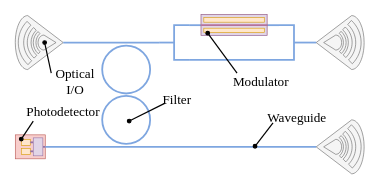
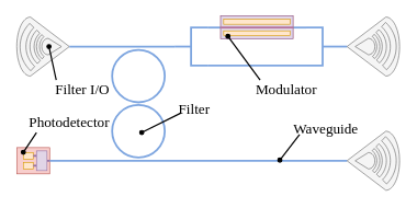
  <mxCell id="0" />
  <mxCell id="1" parent="0" />
  <mxCell id="2" value="" style="group;movable=0;resizable=0;rotatable=0;deletable=0;editable=0;locked=1;connectable=0;" parent="1" vertex="1" connectable="0"><mxGeometry x="25" y="20" width="582" height="274" as="geometry" /></mxCell>
  <mxCell id="3" value="" style="group" parent="2" vertex="1" connectable="0"><mxGeometry width="105" height="100" as="geometry" /></mxCell>
  <mxCell id="4" value="" style="verticalLabelPosition=bottom;verticalAlign=top;html=1;shape=mxgraph.basic.cone2;dx=0.5;dy=0.74;rotation=90;fillColor=#f5f5f5;fontColor=#333333;strokeColor=#666666;" parent="3" vertex="1"><mxGeometry x="-5" y="10" width="90" height="80" as="geometry" /></mxCell>
  <mxCell id="5" value="" style="verticalLabelPosition=bottom;verticalAlign=top;html=1;shape=mxgraph.basic.partConcEllipse;startAngle=0.618;endAngle=0.875;arcWidth=0.18;fillColor=#f5f5f5;fontColor=#333333;strokeColor=#666666;" parent="3" vertex="1"><mxGeometry x="5" width="100" height="100" as="geometry" /></mxCell>
  <mxCell id="6" value="" style="verticalLabelPosition=bottom;verticalAlign=top;html=1;shape=mxgraph.basic.partConcEllipse;startAngle=0.617;endAngle=0.877;arcWidth=0.18;fillColor=#f5f5f5;fontColor=#333333;strokeColor=#666666;" parent="3" vertex="1"><mxGeometry x="20" y="15" width="70" height="70" as="geometry" /></mxCell>
  <mxCell id="7" value="" style="verticalLabelPosition=bottom;verticalAlign=top;html=1;shape=mxgraph.basic.partConcEllipse;startAngle=0.615;endAngle=0.881;arcWidth=0.18;fillColor=#f5f5f5;fontColor=#333333;strokeColor=#666666;" parent="3" vertex="1"><mxGeometry x="30" y="25" width="50" height="50" as="geometry" /></mxCell>
  <mxCell id="8" value="" style="verticalLabelPosition=bottom;verticalAlign=top;html=1;shape=mxgraph.basic.cone2;dx=0.5;dy=0.67;rotation=90;fillColor=#f5f5f5;fontColor=#333333;strokeColor=#666666;" parent="3" vertex="1"><mxGeometry x="40.5" y="35" width="25" height="30" as="geometry" /></mxCell>
  <mxCell id="9" value="" style="group;rotation=-180;" parent="2" vertex="1" connectable="0"><mxGeometry x="477" width="105" height="100" as="geometry" /></mxCell>
  <mxCell id="10" value="" style="verticalLabelPosition=bottom;verticalAlign=top;html=1;shape=mxgraph.basic.cone2;dx=0.5;dy=0.74;rotation=-90;fillColor=#f5f5f5;fontColor=#333333;strokeColor=#666666;" parent="9" vertex="1"><mxGeometry x="20" y="10" width="90" height="80" as="geometry" /></mxCell>
  <mxCell id="11" value="" style="verticalLabelPosition=bottom;verticalAlign=top;html=1;shape=mxgraph.basic.partConcEllipse;startAngle=0.618;endAngle=0.875;arcWidth=0.18;fillColor=#f5f5f5;fontColor=#333333;strokeColor=#666666;rotation=-180;" parent="9" vertex="1"><mxGeometry width="100" height="100" as="geometry" /></mxCell>
  <mxCell id="12" value="" style="verticalLabelPosition=bottom;verticalAlign=top;html=1;shape=mxgraph.basic.partConcEllipse;startAngle=0.617;endAngle=0.877;arcWidth=0.18;fillColor=#f5f5f5;fontColor=#333333;strokeColor=#666666;rotation=-180;" parent="9" vertex="1"><mxGeometry x="15" y="15" width="70" height="70" as="geometry" /></mxCell>
  <mxCell id="13" value="" style="verticalLabelPosition=bottom;verticalAlign=top;html=1;shape=mxgraph.basic.partConcEllipse;startAngle=0.615;endAngle=0.881;arcWidth=0.18;fillColor=#f5f5f5;fontColor=#333333;strokeColor=#666666;rotation=-180;" parent="9" vertex="1"><mxGeometry x="25" y="25" width="50" height="50" as="geometry" /></mxCell>
  <mxCell id="14" value="" style="verticalLabelPosition=bottom;verticalAlign=top;html=1;shape=mxgraph.basic.cone2;dx=0.5;dy=0.67;rotation=-90;fillColor=#f5f5f5;fontColor=#333333;strokeColor=#666666;" parent="9" vertex="1"><mxGeometry x="40" y="35" width="25" height="30" as="geometry" /></mxCell>
  <mxCell id="15" value="" style="ellipse;whiteSpace=wrap;html=1;aspect=fixed;strokeColor=#7EA6E0;strokeWidth=3;" parent="2" vertex="1"><mxGeometry x="145" y="55" width="80" height="80" as="geometry" /></mxCell>
  <mxCell id="16" value="" style="ellipse;whiteSpace=wrap;html=1;aspect=fixed;strokeColor=#7EA6E0;strokeWidth=3;" parent="2" vertex="1"><mxGeometry x="145" y="139" width="80" height="80" as="geometry" /></mxCell>
  <mxCell id="17" style="edgeStyle=orthogonalEdgeStyle;shape=connector;rounded=0;orthogonalLoop=1;jettySize=auto;html=1;exitX=0;exitY=0.5;exitDx=0;exitDy=0;entryX=1;entryY=0;entryDx=0;entryDy=0;entryPerimeter=0;labelBackgroundColor=default;strokeColor=#7EA6E0;strokeWidth=3;fontFamily=Helvetica;fontSize=11;fontColor=default;endArrow=none;endFill=0;" parent="2" target="18" edge="1"><mxGeometry relative="1" as="geometry"><mxPoint x="310" y="21" as="sourcePoint" /></mxGeometry></mxCell>
  <mxCell id="18" value="" style="strokeWidth=3;html=1;shape=mxgraph.flowchart.annotation_2;align=left;labelPosition=right;pointerEvents=1;strokeColor=#7EA6E0;" parent="2" vertex="1"><mxGeometry x="240" y="21" width="50" height="58" as="geometry" /></mxCell>
  <mxCell id="19" style="edgeStyle=orthogonalEdgeStyle;rounded=0;orthogonalLoop=1;jettySize=auto;html=1;exitX=0;exitY=0;exitDx=45;exitDy=0;exitPerimeter=0;entryX=0;entryY=0.5;entryDx=0;entryDy=0;entryPerimeter=0;strokeColor=#7EA6E0;strokeWidth=3;endArrow=none;endFill=0;" parent="2" source="4" target="18" edge="1"><mxGeometry relative="1" as="geometry" /></mxCell>
  <mxCell id="20" style="edgeStyle=orthogonalEdgeStyle;shape=connector;rounded=0;orthogonalLoop=1;jettySize=auto;html=1;exitX=0;exitY=0.5;exitDx=0;exitDy=0;exitPerimeter=0;entryX=0;entryY=0;entryDx=45;entryDy=0;entryPerimeter=0;labelBackgroundColor=default;strokeColor=#7EA6E0;strokeWidth=3;fontFamily=Helvetica;fontSize=11;fontColor=default;endArrow=none;endFill=0;" parent="2" source="21" target="10" edge="1"><mxGeometry relative="1" as="geometry" /></mxCell>
  <mxCell id="21" value="" style="strokeWidth=3;html=1;shape=mxgraph.flowchart.annotation_2;align=left;labelPosition=right;pointerEvents=1;strokeColor=#7EA6E0;rotation=-180;" parent="2" vertex="1"><mxGeometry x="440" y="21" width="50" height="58" as="geometry" /></mxCell>
  <mxCell id="22" style="edgeStyle=orthogonalEdgeStyle;shape=connector;rounded=0;orthogonalLoop=1;jettySize=auto;html=1;exitX=1;exitY=1;exitDx=0;exitDy=0;exitPerimeter=0;entryX=1;entryY=0;entryDx=0;entryDy=0;entryPerimeter=0;labelBackgroundColor=default;strokeColor=#7EA6E0;strokeWidth=3;fontFamily=Helvetica;fontSize=11;fontColor=default;endArrow=none;endFill=0;" parent="2" source="18" target="21" edge="1"><mxGeometry relative="1" as="geometry"><Array as="points"><mxPoint x="430" y="79" /><mxPoint x="430" y="79" /></Array></mxGeometry></mxCell>
  <mxCell id="23" style="edgeStyle=orthogonalEdgeStyle;shape=connector;rounded=0;orthogonalLoop=1;jettySize=auto;html=1;exitX=0;exitY=0.5;exitDx=0;exitDy=0;entryX=1;entryY=0;entryDx=0;entryDy=0;entryPerimeter=0;labelBackgroundColor=default;strokeColor=#7EA6E0;strokeWidth=3;fontFamily=Helvetica;fontSize=11;fontColor=default;endArrow=none;endFill=0;" parent="2" edge="1"><mxGeometry relative="1" as="geometry"><mxPoint x="440" y="21" as="sourcePoint" /><mxPoint x="420" y="21" as="targetPoint" /></mxGeometry></mxCell>
  <mxCell id="24" value="" style="group;fillColor=#f8cecc;strokeColor=#b85450;" parent="2" vertex="1" connectable="0"><mxGeometry x="310" y="3.5" width="110" height="35" as="geometry" /></mxCell>
  <mxCell id="25" value="" style="rounded=0;whiteSpace=wrap;html=1;fillColor=#e1d5e7;strokeColor=#9673a6;" parent="24" vertex="1"><mxGeometry width="110" height="35" as="geometry" /></mxCell>
  <mxCell id="26" value="" style="endArrow=none;html=1;rounded=0;labelBackgroundColor=default;strokeColor=#B5739D;strokeWidth=3;fontFamily=Helvetica;fontSize=11;fontColor=default;shape=connector;exitX=0;exitY=0.5;exitDx=0;exitDy=0;entryX=1;entryY=0.5;entryDx=0;entryDy=0;" parent="24" source="25" target="25" edge="1"><mxGeometry width="50" height="50" relative="1" as="geometry"><mxPoint x="22.917" y="10" as="sourcePoint" /><mxPoint x="45.833" y="-40" as="targetPoint" /></mxGeometry></mxCell>
  <mxCell id="27" value="" style="rounded=0;whiteSpace=wrap;html=1;fontFamily=Helvetica;fontSize=11;fillColor=#ffe6cc;strokeColor=#d79b00;" parent="24" vertex="1"><mxGeometry x="4.583" y="22.5" width="100.833" height="7.5" as="geometry" /></mxCell>
  <mxCell id="28" value="" style="rounded=0;whiteSpace=wrap;html=1;fontFamily=Helvetica;fontSize=11;fillColor=#ffe6cc;strokeColor=#d79b00;" parent="24" vertex="1"><mxGeometry x="4.583" y="5" width="100.833" height="7.5" as="geometry" /></mxCell>
  <mxCell id="29" value="" style="rounded=0;whiteSpace=wrap;html=1;fontFamily=Helvetica;fontSize=11;fillColor=#f8cecc;strokeColor=#b85450;" parent="2" vertex="1"><mxGeometry y="204" width="50" height="40" as="geometry" /></mxCell>
  <mxCell id="30" value="" style="group;rotation=-180;" parent="2" vertex="1" connectable="0"><mxGeometry x="477" y="174" width="105" height="100" as="geometry" /></mxCell>
  <mxCell id="31" value="" style="verticalLabelPosition=bottom;verticalAlign=top;html=1;shape=mxgraph.basic.cone2;dx=0.5;dy=0.74;rotation=-90;fillColor=#f5f5f5;fontColor=#333333;strokeColor=#666666;" parent="30" vertex="1"><mxGeometry x="20" y="10" width="90" height="80" as="geometry" /></mxCell>
  <mxCell id="32" value="" style="verticalLabelPosition=bottom;verticalAlign=top;html=1;shape=mxgraph.basic.partConcEllipse;startAngle=0.618;endAngle=0.875;arcWidth=0.18;fillColor=#f5f5f5;fontColor=#333333;strokeColor=#666666;rotation=-180;" parent="30" vertex="1"><mxGeometry width="100" height="100" as="geometry" /></mxCell>
  <mxCell id="33" value="" style="verticalLabelPosition=bottom;verticalAlign=top;html=1;shape=mxgraph.basic.partConcEllipse;startAngle=0.617;endAngle=0.877;arcWidth=0.18;fillColor=#f5f5f5;fontColor=#333333;strokeColor=#666666;rotation=-180;" parent="30" vertex="1"><mxGeometry x="15" y="15" width="70" height="70" as="geometry" /></mxCell>
  <mxCell id="34" value="" style="verticalLabelPosition=bottom;verticalAlign=top;html=1;shape=mxgraph.basic.partConcEllipse;startAngle=0.615;endAngle=0.881;arcWidth=0.18;fillColor=#f5f5f5;fontColor=#333333;strokeColor=#666666;rotation=-180;" parent="30" vertex="1"><mxGeometry x="25" y="25" width="50" height="50" as="geometry" /></mxCell>
  <mxCell id="35" value="" style="verticalLabelPosition=bottom;verticalAlign=top;html=1;shape=mxgraph.basic.cone2;dx=0.5;dy=0.67;rotation=-90;fillColor=#f5f5f5;fontColor=#333333;strokeColor=#666666;" parent="30" vertex="1"><mxGeometry x="40" y="35" width="25" height="30" as="geometry" /></mxCell>
  <mxCell id="36" style="edgeStyle=orthogonalEdgeStyle;shape=connector;rounded=0;orthogonalLoop=1;jettySize=auto;html=1;exitX=1;exitY=0.5;exitDx=0;exitDy=0;labelBackgroundColor=default;strokeColor=#7EA6E0;strokeWidth=3;fontFamily=Helvetica;fontSize=11;fontColor=default;endArrow=none;endFill=0;" parent="2" source="29" target="31" edge="1"><mxGeometry relative="1" as="geometry" /></mxCell>
  <mxCell id="37" value="" style="rounded=0;whiteSpace=wrap;html=1;fontFamily=Helvetica;fontSize=11;fillColor=#ffe6cc;strokeColor=#d79b00;" parent="2" vertex="1"><mxGeometry x="10" y="211.5" width="15" height="10" as="geometry" /></mxCell>
  <mxCell id="38" value="" style="rounded=0;whiteSpace=wrap;html=1;fontFamily=Helvetica;fontSize=11;fillColor=#ffe6cc;strokeColor=#d79b00;" parent="2" vertex="1"><mxGeometry x="10" y="226.5" width="15" height="10" as="geometry" /></mxCell>
  <mxCell id="39" style="edgeStyle=orthogonalEdgeStyle;shape=connector;rounded=0;orthogonalLoop=1;jettySize=auto;html=1;exitX=1;exitY=0.5;exitDx=0;exitDy=0;entryX=1;entryY=0.5;entryDx=0;entryDy=0;labelBackgroundColor=default;strokeColor=#9673a6;strokeWidth=3;fontFamily=Helvetica;fontSize=11;fontColor=default;endArrow=none;endFill=0;fillColor=#e1d5e7;" parent="2" source="42" target="29" edge="1"><mxGeometry relative="1" as="geometry" /></mxCell>
  <mxCell id="40" style="edgeStyle=orthogonalEdgeStyle;shape=connector;rounded=0;orthogonalLoop=1;jettySize=auto;html=1;exitX=0;exitY=0.25;exitDx=0;exitDy=0;entryX=1;entryY=0.5;entryDx=0;entryDy=0;labelBackgroundColor=default;strokeColor=#9673a6;strokeWidth=3;fontFamily=Helvetica;fontSize=11;fontColor=default;endArrow=none;endFill=0;fillColor=#e1d5e7;" parent="2" source="42" target="37" edge="1"><mxGeometry relative="1" as="geometry" /></mxCell>
  <mxCell id="41" style="edgeStyle=orthogonalEdgeStyle;shape=connector;rounded=0;orthogonalLoop=1;jettySize=auto;html=1;exitX=0;exitY=0.75;exitDx=0;exitDy=0;entryX=1;entryY=0.5;entryDx=0;entryDy=0;labelBackgroundColor=default;strokeColor=#9673a6;strokeWidth=3;fontFamily=Helvetica;fontSize=11;fontColor=default;endArrow=none;endFill=0;fillColor=#e1d5e7;" parent="2" source="42" target="38" edge="1"><mxGeometry relative="1" as="geometry" /></mxCell>
  <mxCell id="42" value="" style="rounded=0;whiteSpace=wrap;html=1;fontFamily=Helvetica;fontSize=11;fillColor=#e1d5e7;strokeColor=#9673a6;" parent="2" vertex="1"><mxGeometry x="30" y="209" width="16" height="30" as="geometry" /></mxCell>
  <mxCell id="43" value="" style="endArrow=oval;html=1;rounded=0;labelBackgroundColor=default;strokeColor=#000000;strokeWidth=2;fontFamily=Helvetica;fontSize=11;fontColor=default;shape=connector;endFill=1;" parent="1" edge="1"><mxGeometry width="50" height="50" relative="1" as="geometry"><mxPoint x="275" y="171" as="sourcePoint" /><mxPoint x="215" y="201" as="targetPoint" /></mxGeometry></mxCell>
  <mxCell id="44" value="" style="endArrow=oval;html=1;rounded=0;labelBackgroundColor=default;strokeColor=#000000;strokeWidth=2;fontFamily=Helvetica;fontSize=11;fontColor=default;shape=connector;endFill=1;entryX=0.064;entryY=1.111;entryDx=0;entryDy=0;entryPerimeter=0;" parent="1" target="27" edge="1"><mxGeometry width="50" height="50" relative="1" as="geometry"><mxPoint x="395" y="121" as="sourcePoint" /><mxPoint x="345" y="30" as="targetPoint" /></mxGeometry></mxCell>
  <mxCell id="45" value="" style="endArrow=oval;html=1;rounded=0;labelBackgroundColor=default;strokeColor=#000000;strokeWidth=2;fontFamily=Helvetica;fontSize=11;fontColor=default;shape=connector;endFill=1;" parent="1" edge="1"><mxGeometry width="50" height="50" relative="1" as="geometry"><mxPoint x="85" y="121" as="sourcePoint" /><mxPoint x="74" y="70" as="targetPoint" /></mxGeometry></mxCell>
  <mxCell id="46" value="" style="endArrow=oval;html=1;rounded=0;labelBackgroundColor=default;strokeColor=#000000;strokeWidth=2;fontFamily=Helvetica;fontSize=11;fontColor=default;shape=connector;endFill=1;" parent="1" edge="1"><mxGeometry width="50" height="50" relative="1" as="geometry"><mxPoint x="455" y="204" as="sourcePoint" /><mxPoint x="425" y="243" as="targetPoint" /></mxGeometry></mxCell>
  <mxCell id="47" value="" style="endArrow=oval;html=1;rounded=0;labelBackgroundColor=default;strokeColor=#000000;strokeWidth=2;fontFamily=Helvetica;fontSize=11;fontColor=default;shape=connector;endFill=1;" parent="1" edge="1"><mxGeometry width="50" height="50" relative="1" as="geometry"><mxPoint x="55" y="201" as="sourcePoint" /><mxPoint x="35" y="231" as="targetPoint" /></mxGeometry></mxCell>
- <mxCell id="48" value="Optical I/O" style="text;html=1;strokeColor=none;fillColor=none;align=center;verticalAlign=middle;whiteSpace=wrap;rounded=0;fontSize=22;fontFamily=UGent Panno Text;fontColor=default;" parent="1" vertex="1"><mxGeometry x="75" y="121" width="100" height="30" as="geometry" /></mxCell>
+ <mxCell id="48" value="Filter I/O" style="text;html=1;strokeColor=none;fillColor=none;align=center;verticalAlign=middle;whiteSpace=wrap;rounded=0;fontSize=22;fontFamily=UGent Panno Text;fontColor=default;" parent="1" vertex="1"><mxGeometry x="75" y="121" width="100" height="30" as="geometry" /></mxCell>
  <mxCell id="49" value="Modulator" style="text;html=1;strokeColor=none;fillColor=none;align=center;verticalAlign=middle;whiteSpace=wrap;rounded=0;fontSize=22;fontFamily=UGent Panno Text;fontColor=default;" parent="1" vertex="1"><mxGeometry x="385" y="121" width="100" height="30" as="geometry" /></mxCell>
  <mxCell id="50" value="Filter" style="text;html=1;strokeColor=none;fillColor=none;align=center;verticalAlign=middle;whiteSpace=wrap;rounded=0;fontSize=22;fontFamily=UGent Panno Text;fontColor=default;" parent="1" vertex="1"><mxGeometry x="245" y="151" width="100" height="30" as="geometry" /></mxCell>
  <mxCell id="51" value="Photodetector" style="text;html=1;strokeColor=none;fillColor=none;align=center;verticalAlign=middle;whiteSpace=wrap;rounded=0;fontSize=22;fontFamily=UGent Panno Text;fontColor=default;" parent="1" vertex="1"><mxGeometry x="55" y="171" width="100" height="30" as="geometry" /></mxCell>
  <mxCell id="52" value="Waveguide" style="text;html=1;strokeColor=none;fillColor=none;align=center;verticalAlign=middle;whiteSpace=wrap;rounded=0;fontSize=22;fontFamily=UGent Panno Text;fontColor=default;" parent="1" vertex="1"><mxGeometry x="445" y="181" width="100" height="30" as="geometry" /></mxCell>
